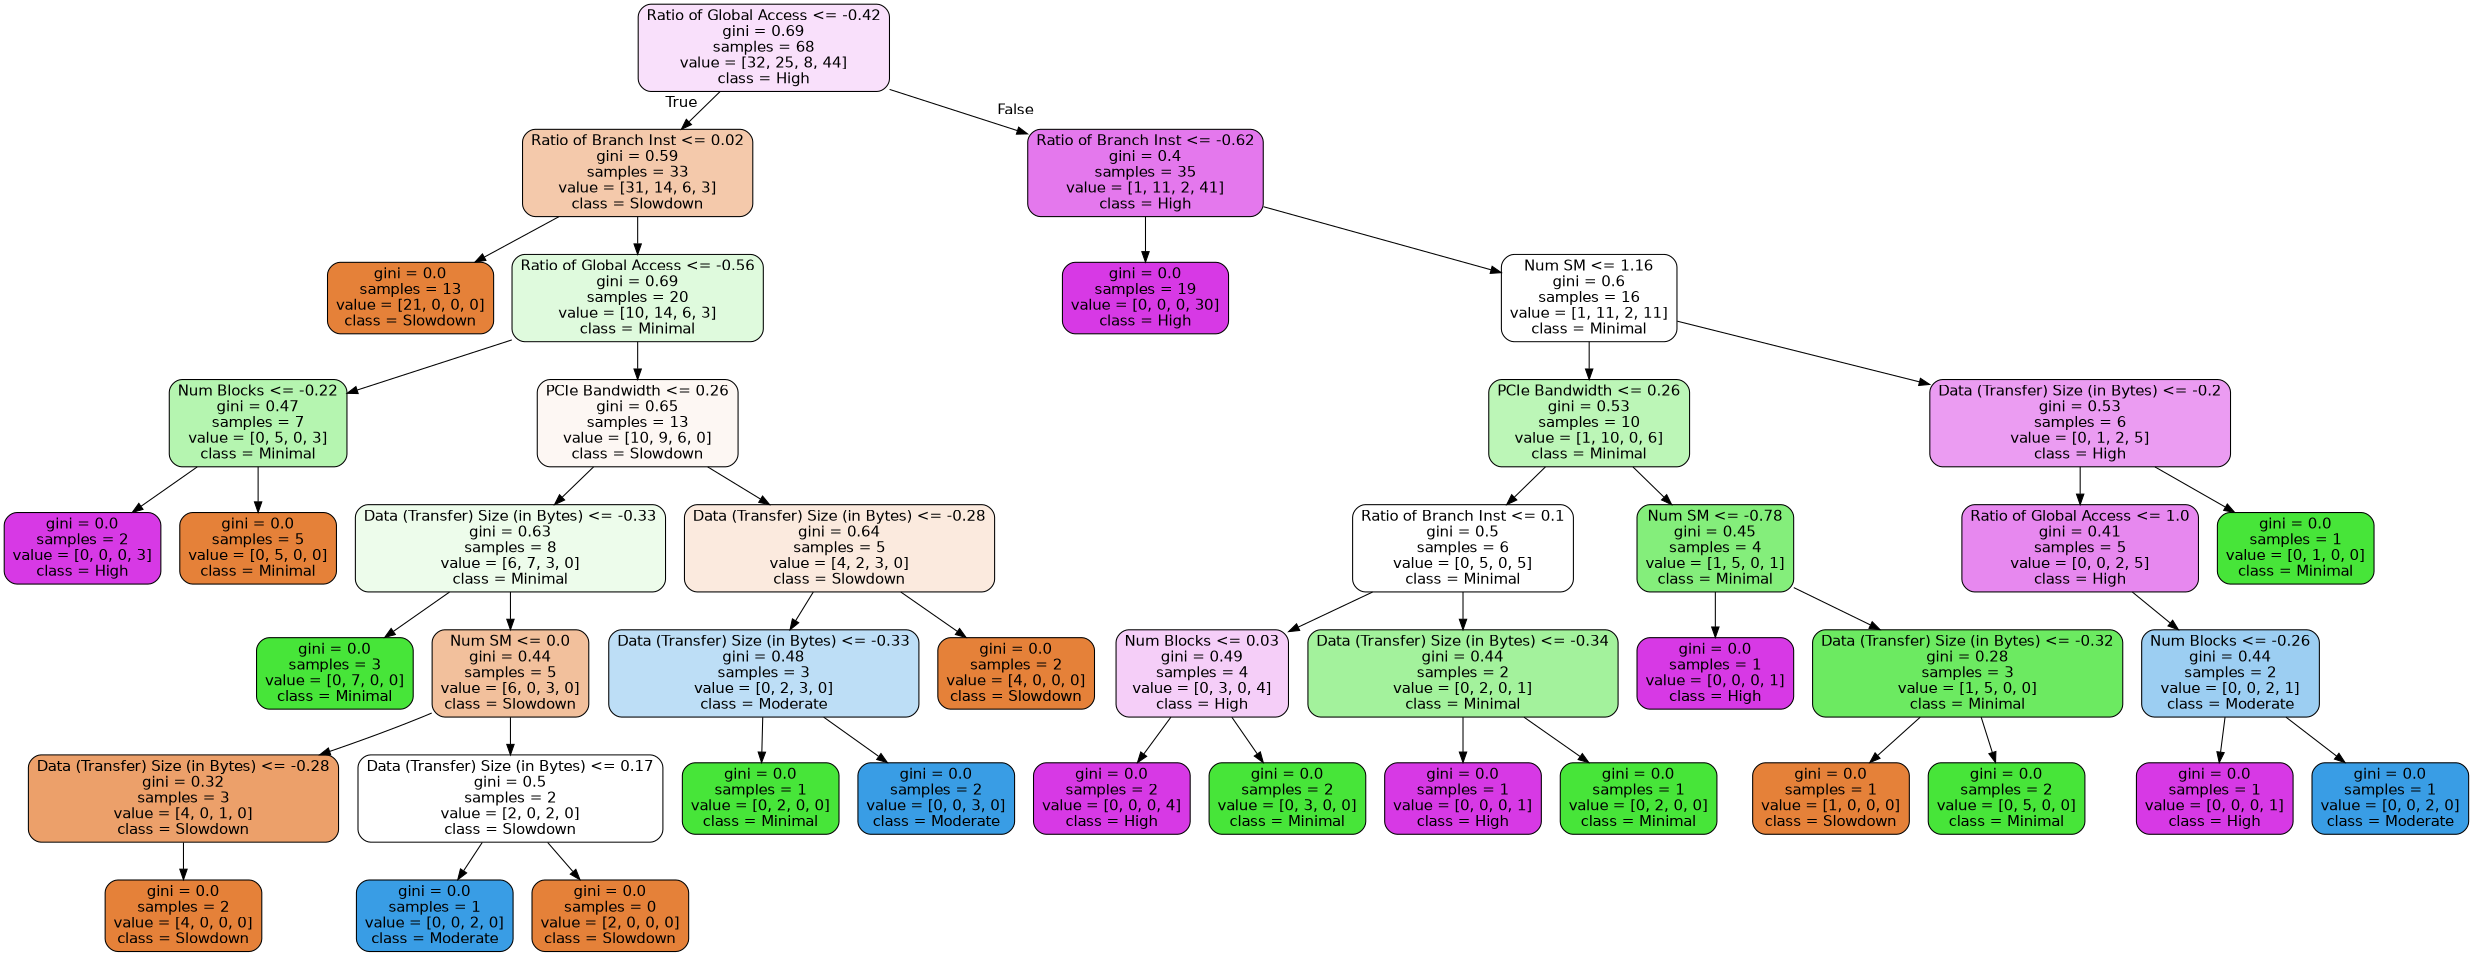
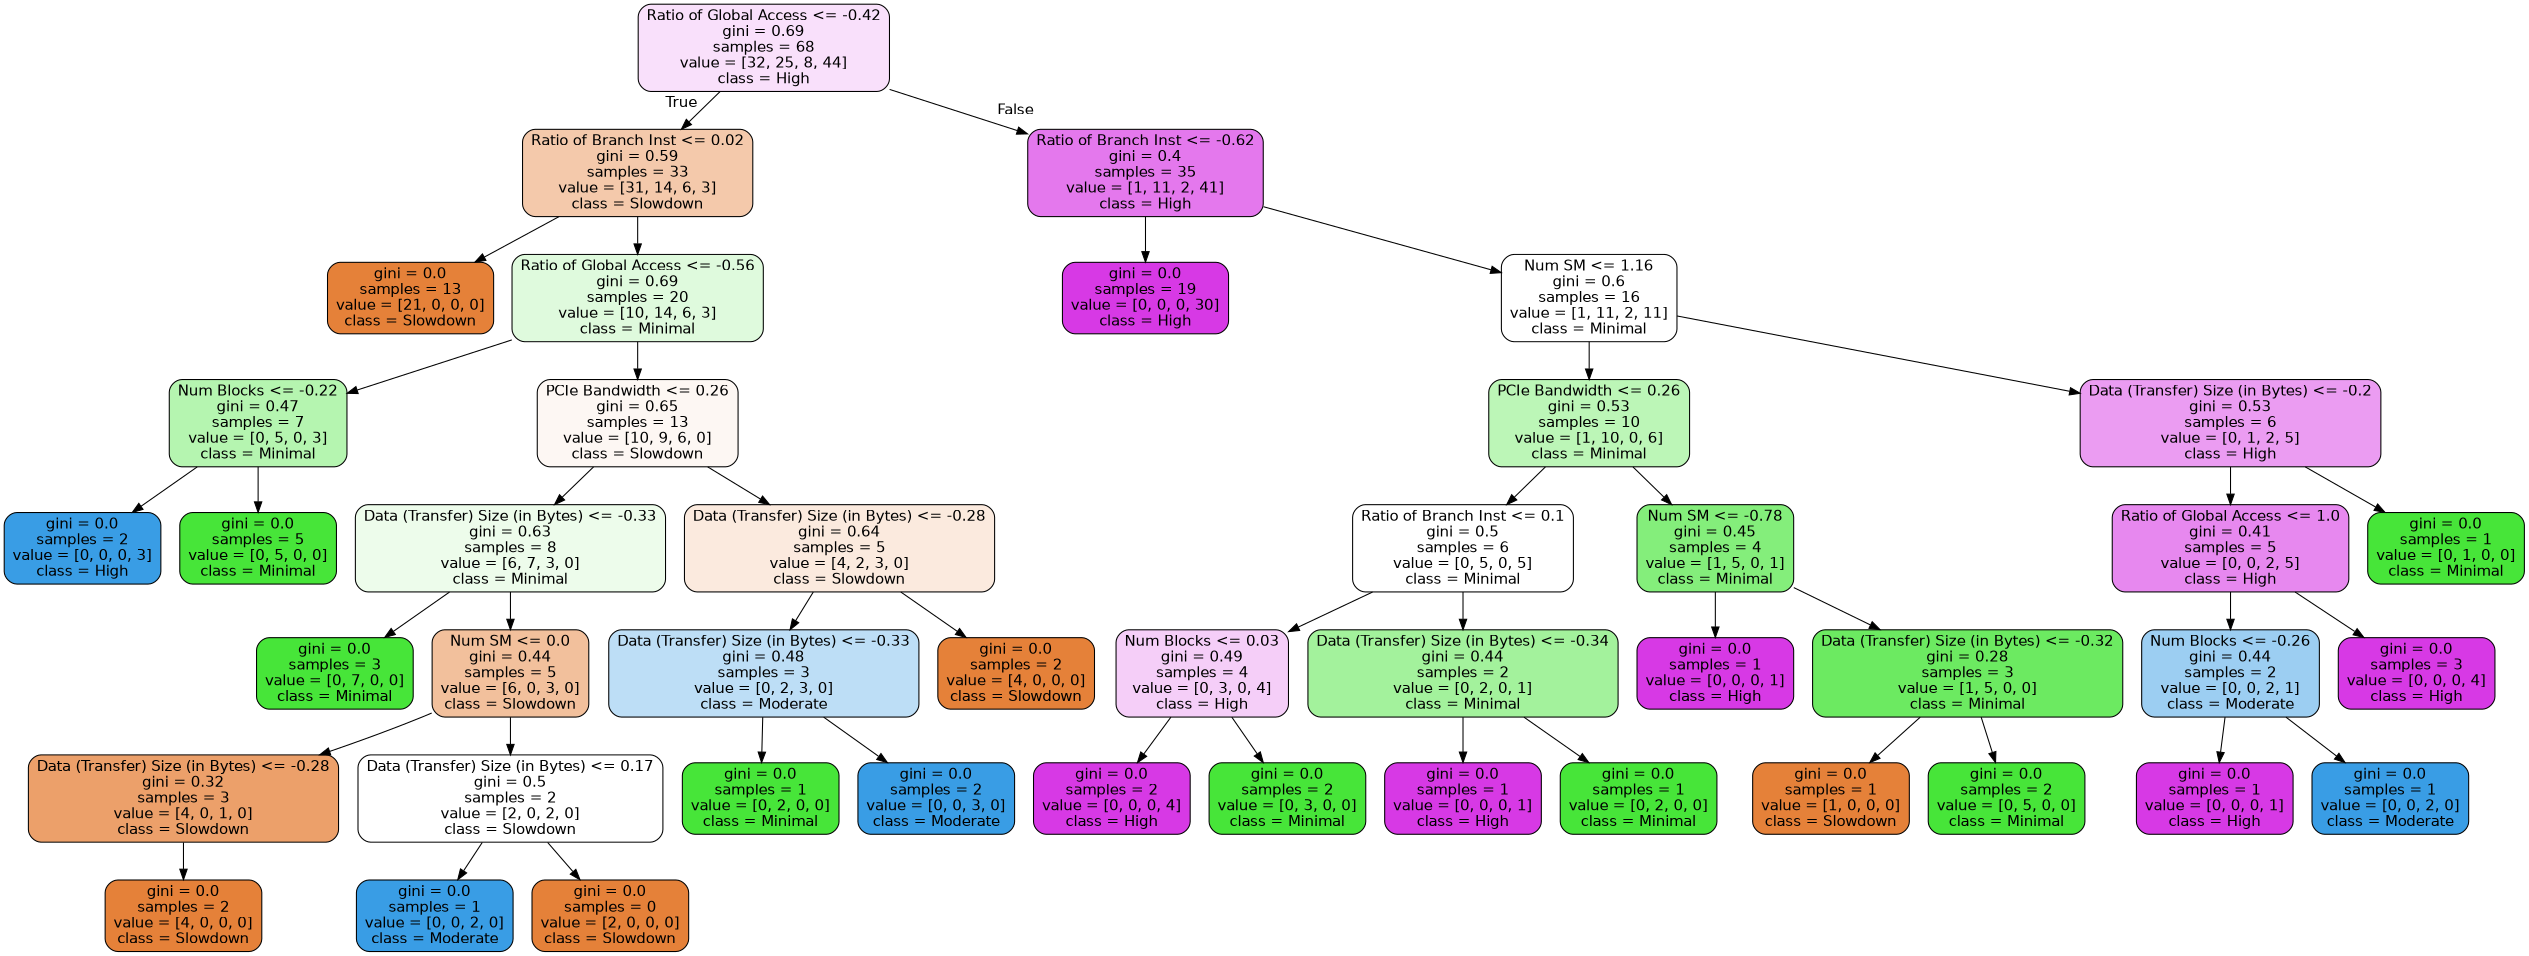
  digraph {
    fontname="DejaVu Sans"
    node [color=black fillcolor="#d739e5" fontname="DejaVu Sans" shape=box style="filled, rounded"]
    edge [fontname="DejaVu Sans"]
    n1 [fillcolor="#f9e0fb" label="Ratio of Global Access <= -0.42\ngini = 0.69\nsamples = 68\nvalue = [32, 25, 8, 44]\nclass = High"]
    n2 [fillcolor="#f4c9ab" label="Ratio of Branch Inst <= 0.02\ngini = 0.59\nsamples = 33\nvalue = [31, 14, 6, 3]\nclass = Slowdown"]
    n3 [fillcolor="#e478ed" label="Ratio of Branch Inst <= -0.62\ngini = 0.4\nsamples = 35\nvalue = [1, 11, 2, 41]\nclass = High"]
    n4 [fillcolor="#e58139" label="gini = 0.0\nsamples = 13\nvalue = [21, 0, 0, 0]\nclass = Slowdown"]
    n5 [fillcolor="#dffadd" label="Ratio of Global Access <= -0.56\ngini = 0.69\nsamples = 20\nvalue = [10, 14, 6, 3]\nclass = Minimal"]
    n6 [label="gini = 0.0\nsamples = 19\nvalue = [0, 0, 0, 30]\nclass = High"]
    n7 [fillcolor="#ffffff" label="Num SM <= 1.16\ngini = 0.6\nsamples = 16\nvalue = [1, 11, 2, 11]\nclass = Minimal"]
    n8 [fillcolor="#b5f5b0" label="Num Blocks <= -0.22\ngini = 0.47\nsamples = 7\nvalue = [0, 5, 0, 3]\nclass = Minimal"]
    n9 [fillcolor="#fdf7f3" label="PCIe Bandwidth <= 0.26\ngini = 0.65\nsamples = 13\nvalue = [10, 9, 6, 0]\nclass = Slowdown"]
-   n10 [label="gini = 0.0\nsamples = 2\nvalue = [0, 0, 0, 3]\nclass = High"]
-   n11 [fillcolor="#e58139" label="gini = 0.0\nsamples = 5\nvalue = [0, 5, 0, 0]\nclass = Minimal"]
+   n10 [fillcolor="#399de5" label="gini = 0.0\nsamples = 2\nvalue = [0, 0, 0, 3]\nclass = High"]
+   n11 [fillcolor="#47e539" label="gini = 0.0\nsamples = 5\nvalue = [0, 5, 0, 0]\nclass = Minimal"]
    n12 [fillcolor="#edfceb" label="Data (Transfer) Size (in Bytes) <= -0.33\ngini = 0.63\nsamples = 8\nvalue = [6, 7, 3, 0]\nclass = Minimal"]
    n13 [fillcolor="#fbeade" label="Data (Transfer) Size (in Bytes) <= -0.28\ngini = 0.64\nsamples = 5\nvalue = [4, 2, 3, 0]\nclass = Slowdown"]
    n14 [fillcolor="#47e539" label="gini = 0.0\nsamples = 3\nvalue = [0, 7, 0, 0]\nclass = Minimal"]
    n15 [fillcolor="#f2c09c" label="Num SM <= 0.0\ngini = 0.44\nsamples = 5\nvalue = [6, 0, 3, 0]\nclass = Slowdown"]
    n16 [fillcolor="#bddef6" label="Data (Transfer) Size (in Bytes) <= -0.33\ngini = 0.48\nsamples = 3\nvalue = [0, 2, 3, 0]\nclass = Moderate"]
    n17 [fillcolor="#e58139" label="gini = 0.0\nsamples = 2\nvalue = [4, 0, 0, 0]\nclass = Slowdown"]
    n18 [fillcolor="#eca06a" label="Data (Transfer) Size (in Bytes) <= -0.28\ngini = 0.32\nsamples = 3\nvalue = [4, 0, 1, 0]\nclass = Slowdown"]
    n19 [fillcolor="#ffffff" label="Data (Transfer) Size (in Bytes) <= 0.17\ngini = 0.5\nsamples = 2\nvalue = [2, 0, 2, 0]\nclass = Slowdown"]
    n20 [fillcolor="#e58139" label="gini = 0.0\nsamples = 2\nvalue = [4, 0, 0, 0]\nclass = Slowdown"]
    n21 [fillcolor="#399de5" label="gini = 0.0\nsamples = 1\nvalue = [0, 0, 2, 0]\nclass = Moderate"]
    n22 [fillcolor="#e58139" label="gini = 0.0\nsamples = 0\nvalue = [2, 0, 0, 0]\nclass = Slowdown"]
    n23 [fillcolor="#47e539" label="gini = 0.0\nsamples = 1\nvalue = [0, 2, 0, 0]\nclass = Minimal"]
    n24 [fillcolor="#399de5" label="gini = 0.0\nsamples = 2\nvalue = [0, 0, 3, 0]\nclass = Moderate"]
    n25 [fillcolor="#bcf6b7" label="PCIe Bandwidth <= 0.26\ngini = 0.53\nsamples = 10\nvalue = [1, 10, 0, 6]\nclass = Minimal"]
    n26 [fillcolor="#eb9cf2" label="Data (Transfer) Size (in Bytes) <= -0.2\ngini = 0.53\nsamples = 6\nvalue = [0, 1, 2, 5]\nclass = High"]
    n27 [fillcolor="#ffffff" label="Ratio of Branch Inst <= 0.1\ngini = 0.5\nsamples = 6\nvalue = [0, 5, 0, 5]\nclass = Minimal"]
    n28 [fillcolor="#84ee7b" label="Num SM <= -0.78\ngini = 0.45\nsamples = 4\nvalue = [1, 5, 0, 1]\nclass = Minimal"]
    n29 [fillcolor="#e788ef" label="Ratio of Global Access <= 1.0\ngini = 0.41\nsamples = 5\nvalue = [0, 0, 2, 5]\nclass = High"]
    n30 [fillcolor="#47e539" label="gini = 0.0\nsamples = 1\nvalue = [0, 1, 0, 0]\nclass = Minimal"]
    n31 [fillcolor="#f5cef8" label="Num Blocks <= 0.03\ngini = 0.49\nsamples = 4\nvalue = [0, 3, 0, 4]\nclass = High"]
    n32 [fillcolor="#a3f29c" label="Data (Transfer) Size (in Bytes) <= -0.34\ngini = 0.44\nsamples = 2\nvalue = [0, 2, 0, 1]\nclass = Minimal"]
    n33 [label="gini = 0.0\nsamples = 1\nvalue = [0, 0, 0, 1]\nclass = High"]
    n34 [fillcolor="#6cea61" label="Data (Transfer) Size (in Bytes) <= -0.32\ngini = 0.28\nsamples = 3\nvalue = [1, 5, 0, 0]\nclass = Minimal"]
    n35 [label="gini = 0.0\nsamples = 2\nvalue = [0, 0, 0, 4]\nclass = High"]
    n36 [fillcolor="#47e539" label="gini = 0.0\nsamples = 2\nvalue = [0, 3, 0, 0]\nclass = Minimal"]
    n37 [label="gini = 0.0\nsamples = 1\nvalue = [0, 0, 0, 1]\nclass = High"]
    n38 [fillcolor="#47e539" label="gini = 0.0\nsamples = 1\nvalue = [0, 2, 0, 0]\nclass = Minimal"]
    n39 [fillcolor="#e58139" label="gini = 0.0\nsamples = 1\nvalue = [1, 0, 0, 0]\nclass = Slowdown"]
    n40 [fillcolor="#47e539" label="gini = 0.0\nsamples = 2\nvalue = [0, 5, 0, 0]\nclass = Minimal"]
    n41 [fillcolor="#9ccef2" label="Num Blocks <= -0.26\ngini = 0.44\nsamples = 2\nvalue = [0, 0, 2, 1]\nclass = Moderate"]
+   n42 [label="gini = 0.0\nsamples = 3\nvalue = [0, 0, 0, 4]\nclass = High"]
    n43 [label="gini = 0.0\nsamples = 1\nvalue = [0, 0, 0, 1]\nclass = High"]
    n44 [fillcolor="#399de5" label="gini = 0.0\nsamples = 1\nvalue = [0, 0, 2, 0]\nclass = Moderate"]
    n1 -> n2 [headlabel=True labelangle=45 labeldistance=2.5]
    n1 -> n3 [headlabel=False labelangle=-45 labeldistance=2.5]
    n2 -> n4
    n2 -> n5
    n3 -> n6
    n3 -> n7
    n5 -> n8
    n5 -> n9
    n7 -> n25
    n7 -> n26
    n8 -> n10
    n8 -> n11
    n9 -> n12
    n9 -> n13
    n12 -> n14
    n12 -> n15
    n13 -> n16
    n13 -> n17
    n15 -> n18
    n15 -> n19
    n16 -> n23
    n16 -> n24
    n18 -> n20
    n19 -> n21
    n19 -> n22
    n25 -> n27
    n25 -> n28
    n26 -> n29
    n26 -> n30
    n27 -> n31
    n27 -> n32
    n28 -> n33
    n28 -> n34
    n29 -> n41
+   n29 -> n42
    n31 -> n35
    n31 -> n36
    n32 -> n37
    n32 -> n38
    n34 -> n39
    n34 -> n40
    n41 -> n43
    n41 -> n44
  }
